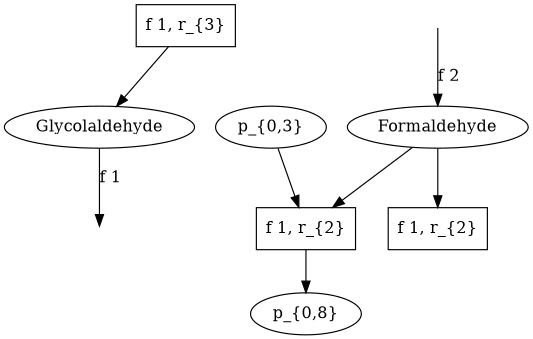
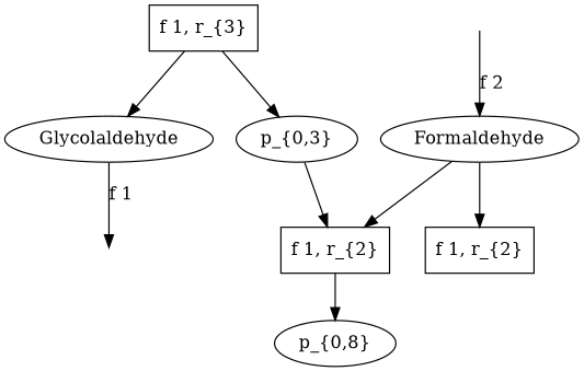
  digraph {
    node [shape=ellipse]
    n1 [label=Formaldehyde]
    n2 [label="f 1, r_{2}" shape=box]
    n3 [label="f 1, r_{2}" shape=box]
    n4 [label="p_{0,8}"]
    n5 [label=Glycolaldehyde]
    "1-0-IOFlow" [shape=point style=invis]
    n7 [label="p_{0,3}"]
    n8 [label="f 1, r_{3}" shape=box]
    "0-0-IOFlow" [shape=point style=invis]
    n1 -> n2
    n1 -> n3
    n2 -> n4
    n5 -> "1-0-IOFlow" [label="f 1"]
    n7 -> n2
    n8 -> n5
+   n8 -> n7
    "0-0-IOFlow" -> n1 [label="f 2"]
  }
